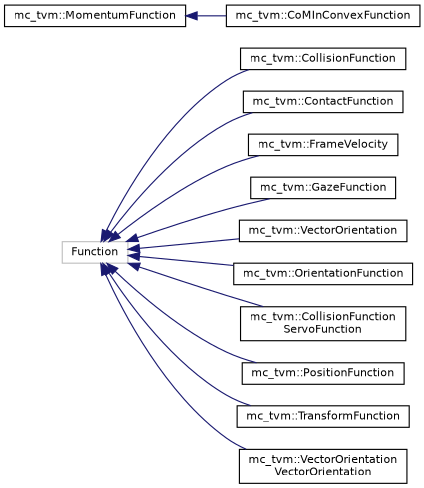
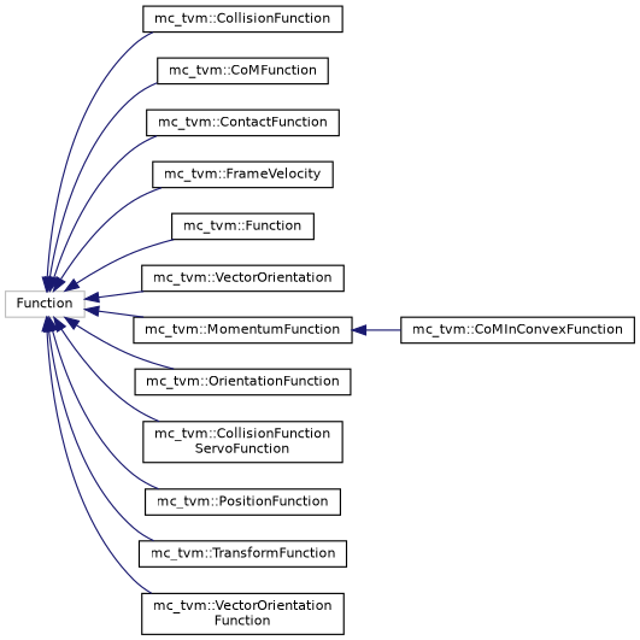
  digraph {
    rankdir=LR
    node [color=black fillcolor=white fontname=Helvetica fontsize=10 shape=record style=filled]
    edge [color=midnightblue dir=back fontname=Helvetica fontsize=10 labelfontname=Helvetica labelfontsize=10 style=solid]
    n1 [color=grey75 height=0.2 label=Function width=0.4]
    n2 [height=0.2 label="mc_tvm::CollisionFunction" width=0.4]
+   n3 [height=0.2 label="mc_tvm::CoMFunction" width=0.4]
    n4 [height=0.2 label="mc_tvm::ContactFunction" width=0.4]
    n5 [height=0.2 label="mc_tvm::FrameVelocity" width=0.4]
-   n6 [height=0.2 label="mc_tvm::GazeFunction" width=0.4]
+   n6 [height=0.2 label="mc_tvm::Function" width=0.4]
    n7 [height=0.2 label="mc_tvm::VectorOrientation" width=0.4]
    n8 [height=0.2 label="mc_tvm::MomentumFunction" width=0.4]
    n9 [height=0.2 label="mc_tvm::OrientationFunction" width=0.4]
    n10 [height=0.2 label="mc_tvm::CollisionFunction\lServoFunction" width=0.4]
    n11 [height=0.2 label="mc_tvm::PositionFunction" width=0.4]
    n12 [height=0.2 label="mc_tvm::TransformFunction" width=0.4]
-   n13 [height=0.2 label="mc_tvm::VectorOrientation\lVectorOrientation" width=0.4]
+   n13 [height=0.2 label="mc_tvm::VectorOrientation\lFunction" width=0.4]
    n14 [height=0.2 label="mc_tvm::CoMInConvexFunction" width=0.4]
    n1 -> n2
+   n1 -> n3
    n1 -> n4
    n1 -> n5
    n1 -> n6
    n1 -> n7
+   n1 -> n8
    n1 -> n9
    n1 -> n10
    n1 -> n11
    n1 -> n12
    n1 -> n13
    n8 -> n14
  }
